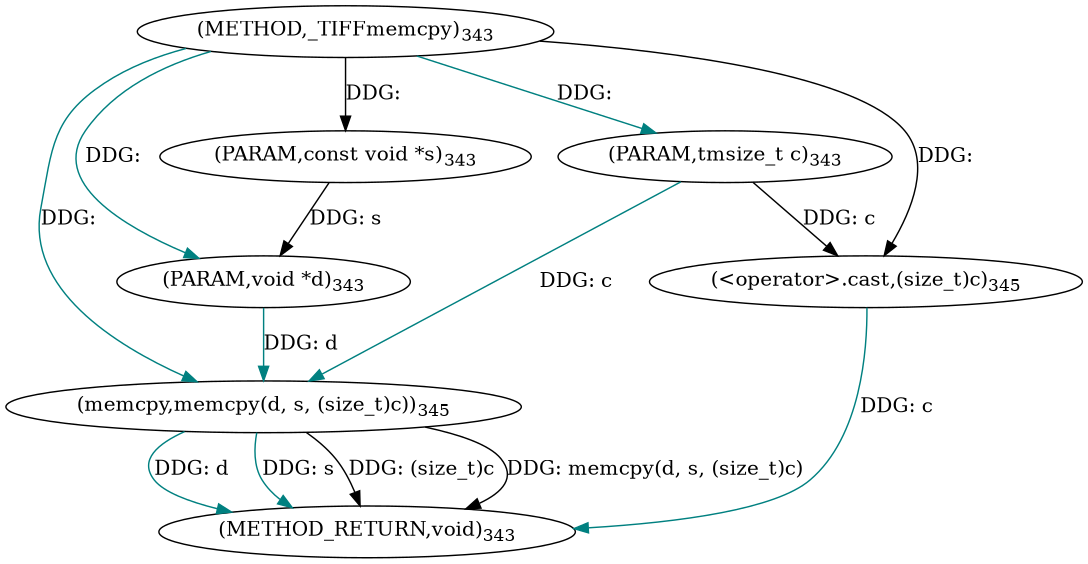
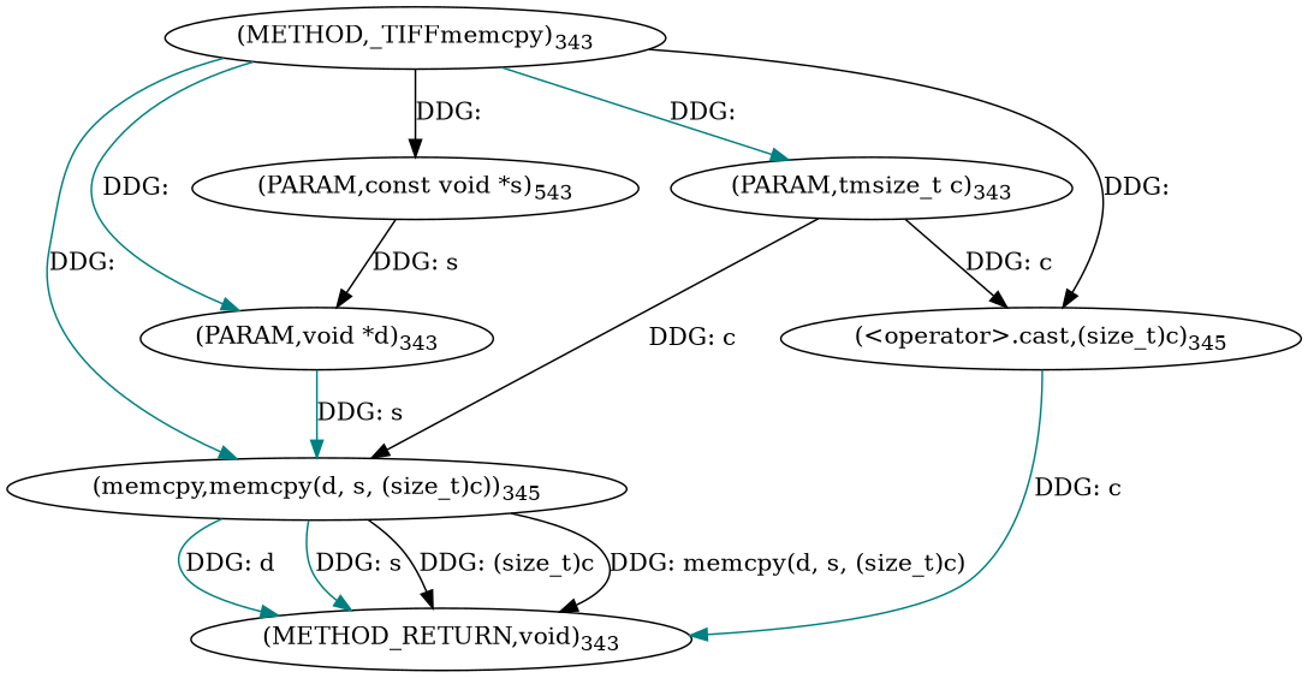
  digraph {
    edge [color=teal]
    n1 [label=<(METHOD,_TIFFmemcpy)<SUB>343</SUB>>]
    n2 [label=<(PARAM,void *d)<SUB>343</SUB>>]
-   n3 [label=<(PARAM,const void *s)<SUB>343</SUB>>]
+   n3 [label=<(PARAM,const void *s)<SUB>543</SUB>>]
    n4 [label=<(PARAM,tmsize_t c)<SUB>343</SUB>>]
    n5 [label=<(memcpy,memcpy(d, s, (size_t)c))<SUB>345</SUB>>]
    n6 [label=<(&lt;operator&gt;.cast,(size_t)c)<SUB>345</SUB>>]
    n7 [label=<(METHOD_RETURN,void)<SUB>343</SUB>>]
    n1 -> n2 [label="DDG: "]
    n1 -> n3 [color=black label="DDG: "]
    n1 -> n4 [label="DDG: "]
    n1 -> n5 [label="DDG: "]
    n1 -> n6 [color=black label="DDG: "]
-   n2 -> n5 [label="DDG: d"]
+   n2 -> n5 [label="DDG: s"]
    n3 -> n2 [color=black label="DDG: s"]
-   n4 -> n5 [label="DDG: c"]
+   n4 -> n5 [color=black label="DDG: c"]
    n4 -> n6 [color=black label="DDG: c"]
    n5 -> n7 [label="DDG: d"]
    n5 -> n7 [label="DDG: s"]
    n5 -> n7 [color=black label="DDG: (size_t)c"]
    n5 -> n7 [color=black label="DDG: memcpy(d, s, (size_t)c)"]
    n6 -> n7 [label="DDG: c"]
  }
